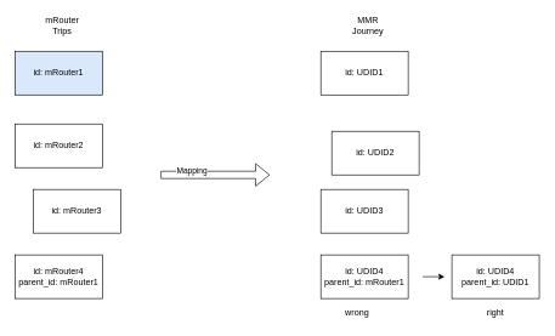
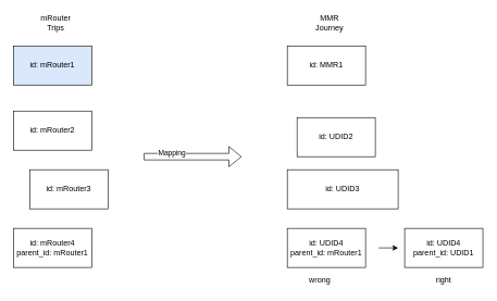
  <mxCell id="0" />
  <mxCell id="1" parent="0" />
  <mxCell id="2" value="id: mRouter1" style="rounded=0;whiteSpace=wrap;html=1;fillColor=#dae8fc;" vertex="1" parent="1"><mxGeometry x="20" y="70" width="120" height="60" as="geometry" /></mxCell>
  <mxCell id="3" value="&lt;span&gt;id: mRouter2&lt;/span&gt;" style="rounded=0;whiteSpace=wrap;html=1;" vertex="1" parent="1"><mxGeometry x="20" y="170" width="120" height="60" as="geometry" /></mxCell>
  <mxCell id="4" value="&lt;span&gt;id: mRouter3&lt;/span&gt;" style="rounded=0;whiteSpace=wrap;html=1;" vertex="1" parent="1"><mxGeometry x="45" y="260" width="120" height="60" as="geometry" /></mxCell>
  <mxCell id="5" value="&lt;span&gt;id: mRouter4&lt;br&gt;parent_id: mRouter1&lt;br&gt;&lt;/span&gt;" style="rounded=0;whiteSpace=wrap;html=1;" vertex="1" parent="1"><mxGeometry x="20" y="350" width="120" height="60" as="geometry" /></mxCell>
  <mxCell id="6" value="mRouter&lt;br&gt;Trips" style="text;html=1;strokeColor=none;fillColor=none;align=center;verticalAlign=middle;whiteSpace=wrap;rounded=0;" vertex="1" parent="1"><mxGeometry x="50" y="20" width="70" height="30" as="geometry" /></mxCell>
- <mxCell id="7" value="id: UDID1" style="rounded=0;whiteSpace=wrap;html=1;" vertex="1" parent="1"><mxGeometry x="440" y="70" width="120" height="60" as="geometry" /></mxCell>
+ <mxCell id="7" value="id: MMR1" style="rounded=0;whiteSpace=wrap;html=1;" vertex="1" parent="1"><mxGeometry x="440" y="70" width="120" height="60" as="geometry" /></mxCell>
  <mxCell id="8" value="&lt;span&gt;id:&amp;nbsp;&lt;/span&gt;UDID2" style="rounded=0;whiteSpace=wrap;html=1;" vertex="1" parent="1"><mxGeometry x="455" y="180" width="120" height="60" as="geometry" /></mxCell>
- <mxCell id="9" value="&lt;span&gt;id:&amp;nbsp;&lt;/span&gt;UDID3" style="rounded=0;whiteSpace=wrap;html=1;" vertex="1" parent="1"><mxGeometry x="440" y="260" width="120" height="60" as="geometry" /></mxCell>
+ <mxCell id="9" value="&lt;span&gt;id:&amp;nbsp;&lt;/span&gt;UDID3" style="rounded=0;whiteSpace=wrap;html=1;" vertex="1" parent="1"><mxGeometry x="440" y="260" width="170" height="60" as="geometry" /></mxCell>
  <mxCell id="10" value="&lt;span&gt;id:&amp;nbsp;&lt;/span&gt;UDID4&lt;span&gt;&lt;br&gt;parent_id: mRouter1&lt;br&gt;&lt;/span&gt;" style="rounded=0;whiteSpace=wrap;html=1;" vertex="1" parent="1"><mxGeometry x="440" y="350" width="120" height="60" as="geometry" /></mxCell>
  <mxCell id="11" value="MMR Journey" style="text;html=1;strokeColor=none;fillColor=none;align=center;verticalAlign=middle;whiteSpace=wrap;rounded=0;" vertex="1" parent="1"><mxGeometry x="470" y="20" width="70" height="30" as="geometry" /></mxCell>
  <mxCell id="12" value="" style="shape=flexArrow;endArrow=classic;html=1;" edge="1" parent="1"><mxGeometry width="50" height="50" relative="1" as="geometry"><mxPoint x="220" y="240" as="sourcePoint" /><mxPoint x="370" y="240" as="targetPoint" /></mxGeometry></mxCell>
  <mxCell id="13" value="Mapping" style="edgeLabel;html=1;align=center;verticalAlign=middle;resizable=0;points=[];" vertex="1" connectable="0" parent="12"><mxGeometry x="-0.44" y="6" relative="1" as="geometry"><mxPoint as="offset" /></mxGeometry></mxCell>
  <mxCell id="14" value="&lt;span&gt;id:&amp;nbsp;&lt;/span&gt;UDID4&lt;span&gt;&lt;br&gt;parent_id: UDID1&lt;br&gt;&lt;/span&gt;" style="rounded=0;whiteSpace=wrap;html=1;" vertex="1" parent="1"><mxGeometry x="620" y="350" width="120" height="60" as="geometry" /></mxCell>
  <mxCell id="15" value="wrong" style="text;html=1;strokeColor=none;fillColor=none;align=center;verticalAlign=middle;whiteSpace=wrap;rounded=0;" vertex="1" parent="1"><mxGeometry x="470" y="420" width="40" height="20" as="geometry" /></mxCell>
  <mxCell id="16" value="right" style="text;html=1;strokeColor=none;fillColor=none;align=center;verticalAlign=middle;whiteSpace=wrap;rounded=0;" vertex="1" parent="1"><mxGeometry x="660" y="420" width="40" height="20" as="geometry" /></mxCell>
  <mxCell id="17" value="" style="endArrow=classic;html=1;" edge="1" parent="1"><mxGeometry width="50" height="50" relative="1" as="geometry"><mxPoint x="580" y="380" as="sourcePoint" /><mxPoint x="610" y="380" as="targetPoint" /></mxGeometry></mxCell>
